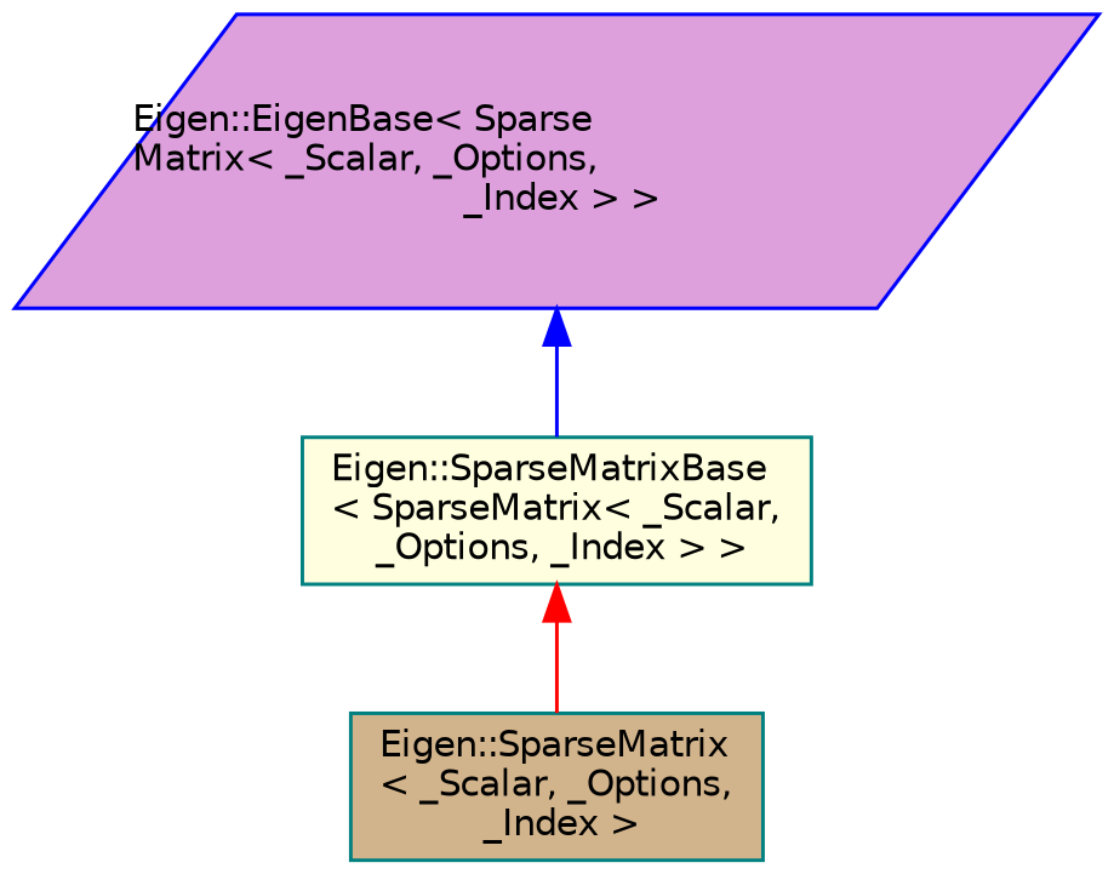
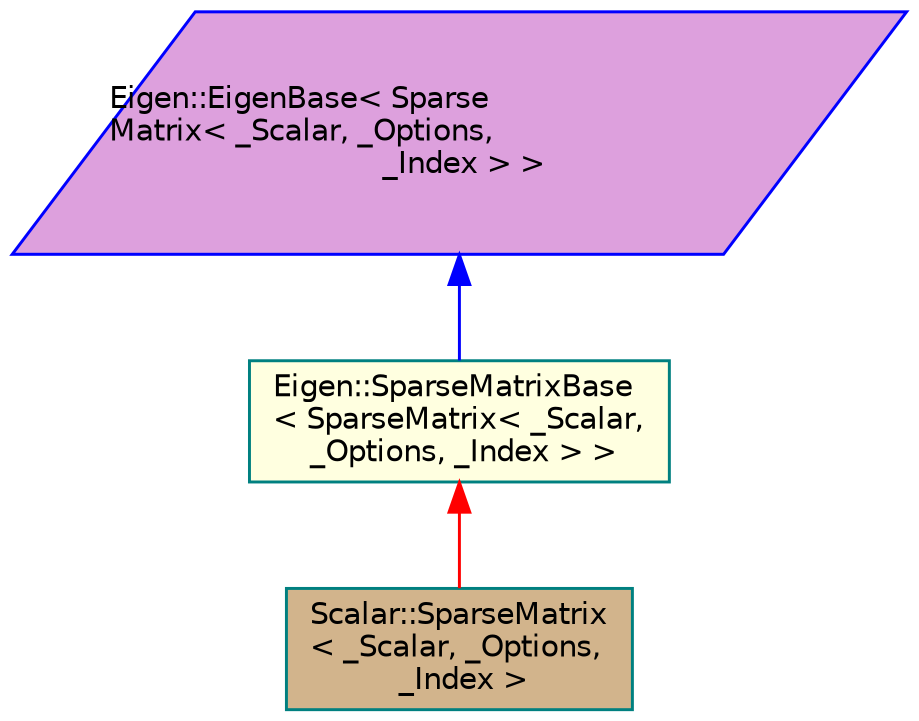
  digraph {
    node [color=teal fontname=Helvetica fontsize=10 shape=box style=filled]
    edge [dir=back fontname=Helvetica fontsize=10 labelfontname=Helvetica labelfontsize=10 style=solid]
-   n1 [fillcolor=tan fontcolor=black height=0.2 label="Eigen::SparseMatrix\l\< _Scalar, _Options,\l _Index \>" width=0.4]
+   n1 [fillcolor=tan fontcolor=black height=0.2 label="Scalar::SparseMatrix\l\< _Scalar, _Options,\l _Index \>" width=0.4]
    n2 [fillcolor=lightyellow height=0.2 label="Eigen::SparseMatrixBase\l\< SparseMatrix\< _Scalar,\l _Options, _Index \> \>" width=0.4]
    n3 [color=blue fillcolor=plum height=0.2 label="Eigen::EigenBase\< Sparse\lMatrix\< _Scalar, _Options,\l _Index \> \>" shape=parallelogram width=0.4]
    n2 -> n1 [color=red]
    n3 -> n2 [color=blue]
  }
